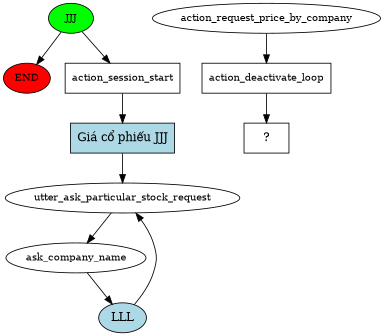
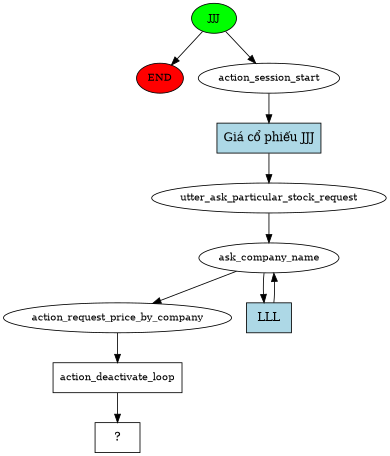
  digraph {
    node [fontsize=12]
    n1 [fillcolor=green label=JJJ style=filled]
    n2 [fillcolor=red label=END style=filled]
-   n3 [label=action_session_start shape=box]
+   n3 [label=action_session_start]
    n4 [fillcolor=lightblue label="Giá cổ phiếu JJJ" shape=rect style=filled fontsize=""]
    n5 [label=utter_ask_particular_stock_request]
    n6 [label=ask_company_name]
    n7 [label=action_request_price_by_company]
-   n8 [fillcolor=lightblue label=LLL shape=ellipse style=filled fontsize=""]
+   n8 [fillcolor=lightblue label=LLL shape=rect style=filled fontsize=""]
    n9 [label=action_deactivate_loop shape=box]
    n10 [label="  ?  " shape=rect fontsize=""]
    n1 -> n2
    n1 -> n3
    n3 -> n4
    n4 -> n5
    n5 -> n6
+   n6 -> n7
    n6 -> n8
    n7 -> n9
-   n8 -> n5
+   n8 -> n6
    n9 -> n10
  }
